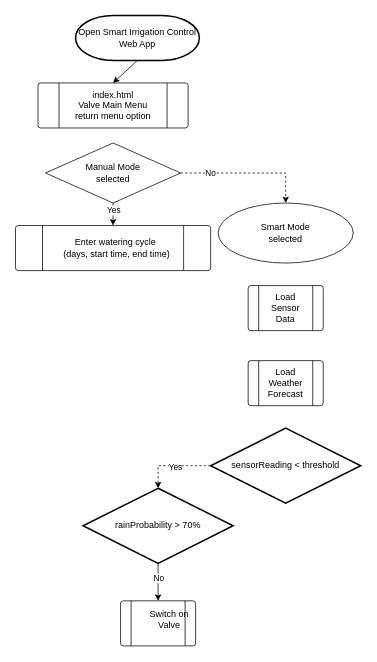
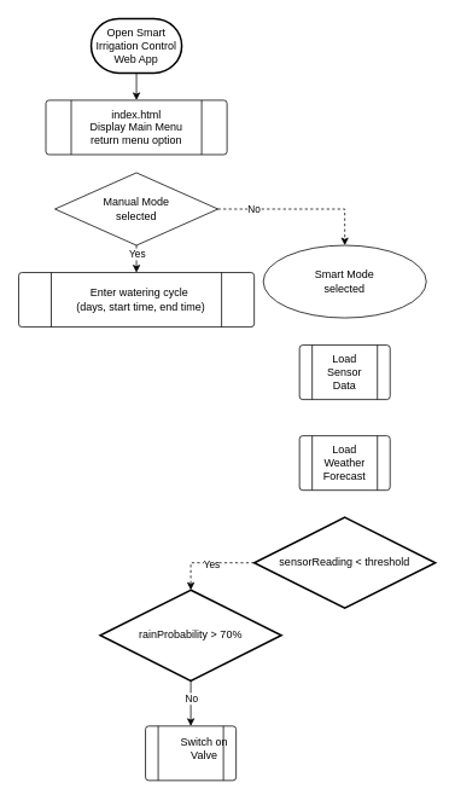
  <mxCell id="0" />
  <mxCell id="1" parent="0" />
- <mxCell id="2" value="Open Smart Irrigation Control Web App" style="strokeWidth=2;html=1;shape=mxgraph.flowchart.terminator;whiteSpace=wrap;" vertex="1" parent="1"><mxGeometry x="100" y="20" width="165" height="60" as="geometry" /></mxCell>
+ <mxCell id="2" value="Open Smart Irrigation Control Web App" style="strokeWidth=2;html=1;shape=mxgraph.flowchart.terminator;whiteSpace=wrap;" vertex="1" parent="1"><mxGeometry x="100" y="20" width="100" height="60" as="geometry" /></mxCell>
  <mxCell id="3" value="" style="verticalLabelPosition=bottom;verticalAlign=top;html=1;shape=process;whiteSpace=wrap;rounded=1;size=0.14;arcSize=6;" vertex="1" parent="1"><mxGeometry x="50" y="110" width="200" height="60" as="geometry" /></mxCell>
  <mxCell id="4" value="" style="endArrow=classic;html=1;rounded=0;exitX=0.5;exitY=1;exitDx=0;exitDy=0;exitPerimeter=0;entryX=0.5;entryY=0;entryDx=0;entryDy=0;" edge="1" parent="1" source="2" target="3"><mxGeometry width="50" height="50" relative="1" as="geometry"><mxPoint x="140" y="110" as="sourcePoint" /><mxPoint x="200" y="100" as="targetPoint" /></mxGeometry></mxCell>
- <mxCell id="5" value="index.html&lt;div&gt;Valve Main Menu&lt;/div&gt;&lt;div&gt;return menu option&lt;/div&gt;" style="text;html=1;align=center;verticalAlign=middle;whiteSpace=wrap;rounded=0;" vertex="1" parent="1"><mxGeometry x="90" y="125" width="120" height="30" as="geometry" /></mxCell>
+ <mxCell id="5" value="index.html&lt;div&gt;Display Main Menu&lt;/div&gt;&lt;div&gt;return menu option&lt;/div&gt;" style="text;html=1;align=center;verticalAlign=middle;whiteSpace=wrap;rounded=0;" vertex="1" parent="1"><mxGeometry x="90" y="125" width="120" height="30" as="geometry" /></mxCell>
  <mxCell id="6" value="" style="verticalLabelPosition=bottom;verticalAlign=top;html=1;shape=process;whiteSpace=wrap;rounded=1;size=0.14;arcSize=6;" vertex="1" parent="1"><mxGeometry x="330" y="380" width="100" height="60" as="geometry" /></mxCell>
  <mxCell id="7" value="Load Sensor Data" style="text;html=1;align=center;verticalAlign=middle;whiteSpace=wrap;rounded=0;" vertex="1" parent="1"><mxGeometry x="350" y="395" width="60" height="30" as="geometry" /></mxCell>
  <mxCell id="8" value="Manual Mode&lt;div&gt;selected&lt;/div&gt;" style="rhombus;whiteSpace=wrap;html=1;" vertex="1" parent="1"><mxGeometry x="60" y="190" width="180" height="80" as="geometry" /></mxCell>
  <mxCell id="9" value="Smart Mode&lt;div&gt;selected&lt;/div&gt;" style="ellipse;whiteSpace=wrap;html=1;" vertex="1" parent="1"><mxGeometry x="290" y="270" width="180" height="80" as="geometry" /></mxCell>
  <mxCell id="10" value="" style="endArrow=classic;html=1;rounded=0;exitX=1;exitY=0.5;exitDx=0;exitDy=0;entryX=0.5;entryY=0;entryDx=0;entryDy=0;dashed=1;" edge="1" parent="1" source="8" target="9"><mxGeometry width="50" height="50" relative="1" as="geometry"><mxPoint x="140" y="250" as="sourcePoint" /><mxPoint x="320" y="260" as="targetPoint" /><Array as="points"><mxPoint x="380" y="230" /></Array></mxGeometry></mxCell>
  <mxCell id="11" value="No" style="edgeLabel;html=1;align=center;verticalAlign=middle;resizable=0;points=[];" vertex="1" connectable="0" parent="10"><mxGeometry x="-0.571" relative="1" as="geometry"><mxPoint as="offset" /></mxGeometry></mxCell>
  <mxCell id="12" value="" style="verticalLabelPosition=bottom;verticalAlign=top;html=1;shape=process;whiteSpace=wrap;rounded=1;size=0.14;arcSize=6;" vertex="1" parent="1"><mxGeometry x="20" y="300" width="260" height="60" as="geometry" /></mxCell>
  <mxCell id="13" value="Enter watering cycle&amp;nbsp;&lt;div&gt;(days, start time, end time)&lt;/div&gt;" style="text;html=1;align=center;verticalAlign=middle;whiteSpace=wrap;rounded=0;" vertex="1" parent="1"><mxGeometry x="70" y="315" width="170" height="30" as="geometry" /></mxCell>
  <mxCell id="14" value="" style="endArrow=classic;html=1;rounded=0;entryX=0.5;entryY=0;entryDx=0;entryDy=0;" edge="1" parent="1" target="12"><mxGeometry width="50" height="50" relative="1" as="geometry"><mxPoint x="150" y="270" as="sourcePoint" /><mxPoint x="190" y="230" as="targetPoint" /></mxGeometry></mxCell>
  <mxCell id="15" value="Yes" style="edgeLabel;html=1;align=center;verticalAlign=middle;resizable=0;points=[];" vertex="1" connectable="0" parent="14"><mxGeometry x="-0.413" relative="1" as="geometry"><mxPoint as="offset" /></mxGeometry></mxCell>
  <mxCell id="16" value="" style="verticalLabelPosition=bottom;verticalAlign=top;html=1;shape=process;whiteSpace=wrap;rounded=1;size=0.14;arcSize=6;" vertex="1" parent="1"><mxGeometry x="330" y="480" width="100" height="60" as="geometry" /></mxCell>
  <mxCell id="17" value="Load Weather Forecast" style="text;html=1;align=center;verticalAlign=middle;whiteSpace=wrap;rounded=0;" vertex="1" parent="1"><mxGeometry x="350" y="495" width="60" height="30" as="geometry" /></mxCell>
  <mxCell id="18" value="sensorReading &amp;lt; threshold" style="strokeWidth=2;html=1;shape=mxgraph.flowchart.decision;whiteSpace=wrap;" vertex="1" parent="1"><mxGeometry x="280" y="570" width="200" height="100" as="geometry" /></mxCell>
  <mxCell id="19" value="" style="verticalLabelPosition=bottom;verticalAlign=top;html=1;shape=process;whiteSpace=wrap;rounded=1;size=0.14;arcSize=6;" vertex="1" parent="1"><mxGeometry x="160" y="800" width="100" height="60" as="geometry" /></mxCell>
  <mxCell id="20" value="Switch on Valve" style="text;html=1;align=center;verticalAlign=middle;whiteSpace=wrap;rounded=0;" vertex="1" parent="1"><mxGeometry x="195" y="810" width="60" height="30" as="geometry" /></mxCell>
  <mxCell id="21" value="rainProbability &amp;gt; 70%" style="strokeWidth=2;html=1;shape=mxgraph.flowchart.decision;whiteSpace=wrap;" vertex="1" parent="1"><mxGeometry x="110" y="650" width="200" height="100" as="geometry" /></mxCell>
  <mxCell id="22" value="" style="endArrow=classic;html=1;rounded=0;exitX=0.5;exitY=1;exitDx=0;exitDy=0;exitPerimeter=0;entryX=0.5;entryY=0;entryDx=0;entryDy=0;" edge="1" parent="1" source="21" target="19"><mxGeometry width="50" height="50" relative="1" as="geometry"><mxPoint x="260" y="740" as="sourcePoint" /><mxPoint x="310" y="690" as="targetPoint" /></mxGeometry></mxCell>
  <mxCell id="23" value="No" style="edgeLabel;html=1;align=center;verticalAlign=middle;resizable=0;points=[];" vertex="1" connectable="0" parent="22"><mxGeometry x="-0.229" relative="1" as="geometry"><mxPoint as="offset" /></mxGeometry></mxCell>
  <mxCell id="24" value="" style="endArrow=classic;html=1;rounded=0;exitX=0;exitY=0.5;exitDx=0;exitDy=0;exitPerimeter=0;entryX=0.5;entryY=0;entryDx=0;entryDy=0;entryPerimeter=0;dashed=1;" edge="1" parent="1" source="18" target="21"><mxGeometry width="50" height="50" relative="1" as="geometry"><mxPoint x="260" y="740" as="sourcePoint" /><mxPoint x="310" y="690" as="targetPoint" /><Array as="points"><mxPoint x="210" y="620" /></Array></mxGeometry></mxCell>
  <mxCell id="25" value="Yes" style="edgeLabel;html=1;align=center;verticalAlign=middle;resizable=0;points=[];" vertex="1" connectable="0" parent="24"><mxGeometry x="-0.034" y="1" relative="1" as="geometry"><mxPoint as="offset" /></mxGeometry></mxCell>
